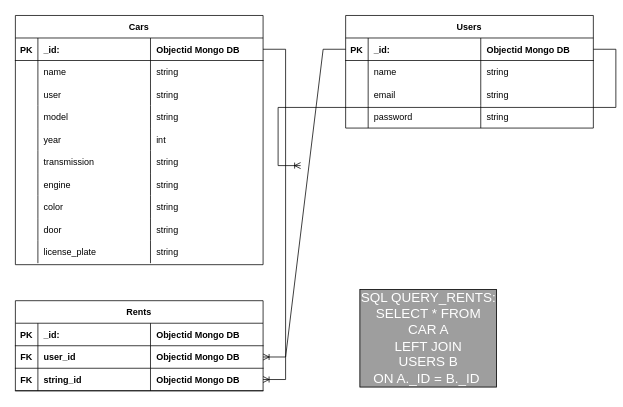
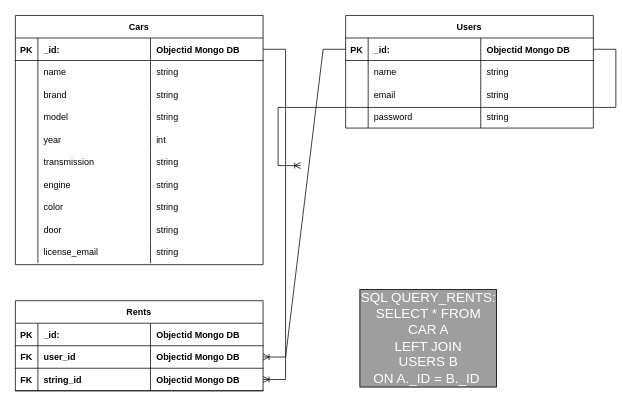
  <mxCell id="0" />
  <mxCell id="1" parent="0" />
  <mxCell id="2" value="Cars" style="shape=table;startSize=30;container=1;collapsible=1;childLayout=tableLayout;fixedRows=1;rowLines=0;fontStyle=1;align=center;resizeLast=1;" vertex="1" parent="1"><mxGeometry x="20" y="20" width="330" height="332" as="geometry" /></mxCell>
  <mxCell id="3" value="" style="shape=tableRow;horizontal=0;startSize=0;swimlaneHead=0;swimlaneBody=0;fillColor=none;collapsible=0;dropTarget=0;points=[[0,0.5],[1,0.5]];portConstraint=eastwest;top=0;left=0;right=0;bottom=1;" vertex="1" parent="2"><mxGeometry y="30" width="330" height="30" as="geometry" /></mxCell>
  <mxCell id="4" value="PK" style="shape=partialRectangle;connectable=0;fillColor=none;top=0;left=0;bottom=0;right=0;fontStyle=1;overflow=hidden;" vertex="1" parent="3"><mxGeometry width="30" height="30" as="geometry"><mxRectangle width="30" height="30" as="alternateBounds" /></mxGeometry></mxCell>
  <mxCell id="5" value="_id:" style="shape=partialRectangle;connectable=0;fillColor=none;top=0;left=0;bottom=0;right=0;align=left;spacingLeft=6;fontStyle=1;overflow=hidden;" vertex="1" parent="3"><mxGeometry x="30" width="150" height="30" as="geometry"><mxRectangle width="150" height="30" as="alternateBounds" /></mxGeometry></mxCell>
  <mxCell id="6" value="Objectid Mongo DB" style="shape=partialRectangle;connectable=0;fillColor=none;top=0;left=0;bottom=0;right=0;align=left;spacingLeft=6;fontStyle=1;overflow=hidden;" vertex="1" parent="3"><mxGeometry x="180" width="150" height="30" as="geometry"><mxRectangle width="150" height="30" as="alternateBounds" /></mxGeometry></mxCell>
  <mxCell id="7" value="" style="shape=tableRow;horizontal=0;startSize=0;swimlaneHead=0;swimlaneBody=0;fillColor=none;collapsible=0;dropTarget=0;points=[[0,0.5],[1,0.5]];portConstraint=eastwest;top=0;left=0;right=0;bottom=0;" vertex="1" parent="2"><mxGeometry y="60" width="330" height="30" as="geometry" /></mxCell>
  <mxCell id="8" value="" style="shape=partialRectangle;connectable=0;fillColor=none;top=0;left=0;bottom=0;right=0;editable=1;overflow=hidden;" vertex="1" parent="7"><mxGeometry width="30" height="30" as="geometry"><mxRectangle width="30" height="30" as="alternateBounds" /></mxGeometry></mxCell>
  <mxCell id="9" value="name" style="shape=partialRectangle;connectable=0;fillColor=none;top=0;left=0;bottom=0;right=0;align=left;spacingLeft=6;overflow=hidden;" vertex="1" parent="7"><mxGeometry x="30" width="150" height="30" as="geometry"><mxRectangle width="150" height="30" as="alternateBounds" /></mxGeometry></mxCell>
  <mxCell id="10" value="string" style="shape=partialRectangle;connectable=0;fillColor=none;top=0;left=0;bottom=0;right=0;align=left;spacingLeft=6;overflow=hidden;" vertex="1" parent="7"><mxGeometry x="180" width="150" height="30" as="geometry"><mxRectangle width="150" height="30" as="alternateBounds" /></mxGeometry></mxCell>
  <mxCell id="11" value="" style="shape=tableRow;horizontal=0;startSize=0;swimlaneHead=0;swimlaneBody=0;fillColor=none;collapsible=0;dropTarget=0;points=[[0,0.5],[1,0.5]];portConstraint=eastwest;top=0;left=0;right=0;bottom=0;" vertex="1" parent="2"><mxGeometry y="90" width="330" height="30" as="geometry" /></mxCell>
  <mxCell id="12" value="" style="shape=partialRectangle;connectable=0;fillColor=none;top=0;left=0;bottom=0;right=0;editable=1;overflow=hidden;" vertex="1" parent="11"><mxGeometry width="30" height="30" as="geometry"><mxRectangle width="30" height="30" as="alternateBounds" /></mxGeometry></mxCell>
- <mxCell id="13" value="user" style="shape=partialRectangle;connectable=0;fillColor=none;top=0;left=0;bottom=0;right=0;align=left;spacingLeft=6;overflow=hidden;" vertex="1" parent="11"><mxGeometry x="30" width="150" height="30" as="geometry"><mxRectangle width="150" height="30" as="alternateBounds" /></mxGeometry></mxCell>
+ <mxCell id="13" value="brand" style="shape=partialRectangle;connectable=0;fillColor=none;top=0;left=0;bottom=0;right=0;align=left;spacingLeft=6;overflow=hidden;" vertex="1" parent="11"><mxGeometry x="30" width="150" height="30" as="geometry"><mxRectangle width="150" height="30" as="alternateBounds" /></mxGeometry></mxCell>
  <mxCell id="14" value="string" style="shape=partialRectangle;connectable=0;fillColor=none;top=0;left=0;bottom=0;right=0;align=left;spacingLeft=6;overflow=hidden;" vertex="1" parent="11"><mxGeometry x="180" width="150" height="30" as="geometry"><mxRectangle width="150" height="30" as="alternateBounds" /></mxGeometry></mxCell>
  <mxCell id="15" style="shape=tableRow;horizontal=0;startSize=0;swimlaneHead=0;swimlaneBody=0;fillColor=none;collapsible=0;dropTarget=0;points=[[0,0.5],[1,0.5]];portConstraint=eastwest;top=0;left=0;right=0;bottom=0;" vertex="1" parent="2"><mxGeometry y="120" width="330" height="30" as="geometry" /></mxCell>
  <mxCell id="16" style="shape=partialRectangle;connectable=0;fillColor=none;top=0;left=0;bottom=0;right=0;editable=1;overflow=hidden;" vertex="1" parent="15"><mxGeometry width="30" height="30" as="geometry"><mxRectangle width="30" height="30" as="alternateBounds" /></mxGeometry></mxCell>
  <mxCell id="17" value="model" style="shape=partialRectangle;connectable=0;fillColor=none;top=0;left=0;bottom=0;right=0;align=left;spacingLeft=6;overflow=hidden;" vertex="1" parent="15"><mxGeometry x="30" width="150" height="30" as="geometry"><mxRectangle width="150" height="30" as="alternateBounds" /></mxGeometry></mxCell>
  <mxCell id="18" value="string" style="shape=partialRectangle;connectable=0;fillColor=none;top=0;left=0;bottom=0;right=0;align=left;spacingLeft=6;overflow=hidden;" vertex="1" parent="15"><mxGeometry x="180" width="150" height="30" as="geometry"><mxRectangle width="150" height="30" as="alternateBounds" /></mxGeometry></mxCell>
  <mxCell id="19" value="" style="shape=tableRow;horizontal=0;startSize=0;swimlaneHead=0;swimlaneBody=0;fillColor=none;collapsible=0;dropTarget=0;points=[[0,0.5],[1,0.5]];portConstraint=eastwest;top=0;left=0;right=0;bottom=0;" vertex="1" parent="2"><mxGeometry y="150" width="330" height="30" as="geometry" /></mxCell>
  <mxCell id="20" value="" style="shape=partialRectangle;connectable=0;fillColor=none;top=0;left=0;bottom=0;right=0;editable=1;overflow=hidden;" vertex="1" parent="19"><mxGeometry width="30" height="30" as="geometry"><mxRectangle width="30" height="30" as="alternateBounds" /></mxGeometry></mxCell>
  <mxCell id="21" value="year" style="shape=partialRectangle;connectable=0;fillColor=none;top=0;left=0;bottom=0;right=0;align=left;spacingLeft=6;overflow=hidden;" vertex="1" parent="19"><mxGeometry x="30" width="150" height="30" as="geometry"><mxRectangle width="150" height="30" as="alternateBounds" /></mxGeometry></mxCell>
  <mxCell id="22" value="int" style="shape=partialRectangle;connectable=0;fillColor=none;top=0;left=0;bottom=0;right=0;align=left;spacingLeft=6;overflow=hidden;" vertex="1" parent="19"><mxGeometry x="180" width="150" height="30" as="geometry"><mxRectangle width="150" height="30" as="alternateBounds" /></mxGeometry></mxCell>
  <mxCell id="23" style="shape=tableRow;horizontal=0;startSize=0;swimlaneHead=0;swimlaneBody=0;fillColor=none;collapsible=0;dropTarget=0;points=[[0,0.5],[1,0.5]];portConstraint=eastwest;top=0;left=0;right=0;bottom=0;" vertex="1" parent="2"><mxGeometry y="180" width="330" height="30" as="geometry" /></mxCell>
  <mxCell id="24" style="shape=partialRectangle;connectable=0;fillColor=none;top=0;left=0;bottom=0;right=0;editable=1;overflow=hidden;" vertex="1" parent="23"><mxGeometry width="30" height="30" as="geometry"><mxRectangle width="30" height="30" as="alternateBounds" /></mxGeometry></mxCell>
  <mxCell id="25" value="transmission" style="shape=partialRectangle;connectable=0;fillColor=none;top=0;left=0;bottom=0;right=0;align=left;spacingLeft=6;overflow=hidden;" vertex="1" parent="23"><mxGeometry x="30" width="150" height="30" as="geometry"><mxRectangle width="150" height="30" as="alternateBounds" /></mxGeometry></mxCell>
  <mxCell id="26" value="string" style="shape=partialRectangle;connectable=0;fillColor=none;top=0;left=0;bottom=0;right=0;align=left;spacingLeft=6;overflow=hidden;" vertex="1" parent="23"><mxGeometry x="180" width="150" height="30" as="geometry"><mxRectangle width="150" height="30" as="alternateBounds" /></mxGeometry></mxCell>
  <mxCell id="27" style="shape=tableRow;horizontal=0;startSize=0;swimlaneHead=0;swimlaneBody=0;fillColor=none;collapsible=0;dropTarget=0;points=[[0,0.5],[1,0.5]];portConstraint=eastwest;top=0;left=0;right=0;bottom=0;" vertex="1" parent="2"><mxGeometry y="210" width="330" height="30" as="geometry" /></mxCell>
  <mxCell id="28" style="shape=partialRectangle;connectable=0;fillColor=none;top=0;left=0;bottom=0;right=0;editable=1;overflow=hidden;" vertex="1" parent="27"><mxGeometry width="30" height="30" as="geometry"><mxRectangle width="30" height="30" as="alternateBounds" /></mxGeometry></mxCell>
  <mxCell id="29" value="engine" style="shape=partialRectangle;connectable=0;fillColor=none;top=0;left=0;bottom=0;right=0;align=left;spacingLeft=6;overflow=hidden;" vertex="1" parent="27"><mxGeometry x="30" width="150" height="30" as="geometry"><mxRectangle width="150" height="30" as="alternateBounds" /></mxGeometry></mxCell>
  <mxCell id="30" value="string" style="shape=partialRectangle;connectable=0;fillColor=none;top=0;left=0;bottom=0;right=0;align=left;spacingLeft=6;overflow=hidden;" vertex="1" parent="27"><mxGeometry x="180" width="150" height="30" as="geometry"><mxRectangle width="150" height="30" as="alternateBounds" /></mxGeometry></mxCell>
  <mxCell id="31" style="shape=tableRow;horizontal=0;startSize=0;swimlaneHead=0;swimlaneBody=0;fillColor=none;collapsible=0;dropTarget=0;points=[[0,0.5],[1,0.5]];portConstraint=eastwest;top=0;left=0;right=0;bottom=0;" vertex="1" parent="2"><mxGeometry y="240" width="330" height="30" as="geometry" /></mxCell>
  <mxCell id="32" style="shape=partialRectangle;connectable=0;fillColor=none;top=0;left=0;bottom=0;right=0;editable=1;overflow=hidden;" vertex="1" parent="31"><mxGeometry width="30" height="30" as="geometry"><mxRectangle width="30" height="30" as="alternateBounds" /></mxGeometry></mxCell>
  <mxCell id="33" value="color" style="shape=partialRectangle;connectable=0;fillColor=none;top=0;left=0;bottom=0;right=0;align=left;spacingLeft=6;overflow=hidden;" vertex="1" parent="31"><mxGeometry x="30" width="150" height="30" as="geometry"><mxRectangle width="150" height="30" as="alternateBounds" /></mxGeometry></mxCell>
  <mxCell id="34" value="string" style="shape=partialRectangle;connectable=0;fillColor=none;top=0;left=0;bottom=0;right=0;align=left;spacingLeft=6;overflow=hidden;" vertex="1" parent="31"><mxGeometry x="180" width="150" height="30" as="geometry"><mxRectangle width="150" height="30" as="alternateBounds" /></mxGeometry></mxCell>
  <mxCell id="35" style="shape=tableRow;horizontal=0;startSize=0;swimlaneHead=0;swimlaneBody=0;fillColor=none;collapsible=0;dropTarget=0;points=[[0,0.5],[1,0.5]];portConstraint=eastwest;top=0;left=0;right=0;bottom=0;" vertex="1" parent="2"><mxGeometry y="270" width="330" height="30" as="geometry" /></mxCell>
  <mxCell id="36" style="shape=partialRectangle;connectable=0;fillColor=none;top=0;left=0;bottom=0;right=0;editable=1;overflow=hidden;" vertex="1" parent="35"><mxGeometry width="30" height="30" as="geometry"><mxRectangle width="30" height="30" as="alternateBounds" /></mxGeometry></mxCell>
  <mxCell id="37" value="door" style="shape=partialRectangle;connectable=0;fillColor=none;top=0;left=0;bottom=0;right=0;align=left;spacingLeft=6;overflow=hidden;" vertex="1" parent="35"><mxGeometry x="30" width="150" height="30" as="geometry"><mxRectangle width="150" height="30" as="alternateBounds" /></mxGeometry></mxCell>
  <mxCell id="38" value="string" style="shape=partialRectangle;connectable=0;fillColor=none;top=0;left=0;bottom=0;right=0;align=left;spacingLeft=6;overflow=hidden;" vertex="1" parent="35"><mxGeometry x="180" width="150" height="30" as="geometry"><mxRectangle width="150" height="30" as="alternateBounds" /></mxGeometry></mxCell>
  <mxCell id="39" style="shape=tableRow;horizontal=0;startSize=0;swimlaneHead=0;swimlaneBody=0;fillColor=none;collapsible=0;dropTarget=0;points=[[0,0.5],[1,0.5]];portConstraint=eastwest;top=0;left=0;right=0;bottom=0;" vertex="1" parent="2"><mxGeometry y="300" width="330" height="30" as="geometry" /></mxCell>
  <mxCell id="40" style="shape=partialRectangle;connectable=0;fillColor=none;top=0;left=0;bottom=0;right=0;editable=1;overflow=hidden;" vertex="1" parent="39"><mxGeometry width="30" height="30" as="geometry"><mxRectangle width="30" height="30" as="alternateBounds" /></mxGeometry></mxCell>
- <mxCell id="41" value="license_plate" style="shape=partialRectangle;connectable=0;fillColor=none;top=0;left=0;bottom=0;right=0;align=left;spacingLeft=6;overflow=hidden;" vertex="1" parent="39"><mxGeometry x="30" width="150" height="30" as="geometry"><mxRectangle width="150" height="30" as="alternateBounds" /></mxGeometry></mxCell>
+ <mxCell id="41" value="license_email" style="shape=partialRectangle;connectable=0;fillColor=none;top=0;left=0;bottom=0;right=0;align=left;spacingLeft=6;overflow=hidden;" vertex="1" parent="39"><mxGeometry x="30" width="150" height="30" as="geometry"><mxRectangle width="150" height="30" as="alternateBounds" /></mxGeometry></mxCell>
  <mxCell id="42" value="string" style="shape=partialRectangle;connectable=0;fillColor=none;top=0;left=0;bottom=0;right=0;align=left;spacingLeft=6;overflow=hidden;" vertex="1" parent="39"><mxGeometry x="180" width="150" height="30" as="geometry"><mxRectangle width="150" height="30" as="alternateBounds" /></mxGeometry></mxCell>
  <mxCell id="43" value="Users" style="shape=table;startSize=30;container=1;collapsible=1;childLayout=tableLayout;fixedRows=1;rowLines=0;fontStyle=1;align=center;resizeLast=1;" vertex="1" parent="1"><mxGeometry x="460" y="20" width="330" height="150" as="geometry" /></mxCell>
  <mxCell id="44" value="" style="shape=tableRow;horizontal=0;startSize=0;swimlaneHead=0;swimlaneBody=0;fillColor=none;collapsible=0;dropTarget=0;points=[[0,0.5],[1,0.5]];portConstraint=eastwest;top=0;left=0;right=0;bottom=1;" vertex="1" parent="43"><mxGeometry y="30" width="330" height="30" as="geometry" /></mxCell>
  <mxCell id="45" value="PK" style="shape=partialRectangle;connectable=0;fillColor=none;top=0;left=0;bottom=0;right=0;fontStyle=1;overflow=hidden;" vertex="1" parent="44"><mxGeometry width="30" height="30" as="geometry"><mxRectangle width="30" height="30" as="alternateBounds" /></mxGeometry></mxCell>
  <mxCell id="46" value="_id:" style="shape=partialRectangle;connectable=0;fillColor=none;top=0;left=0;bottom=0;right=0;align=left;spacingLeft=6;fontStyle=1;overflow=hidden;" vertex="1" parent="44"><mxGeometry x="30" width="150" height="30" as="geometry"><mxRectangle width="150" height="30" as="alternateBounds" /></mxGeometry></mxCell>
  <mxCell id="47" value="Objectid Mongo DB" style="shape=partialRectangle;connectable=0;fillColor=none;top=0;left=0;bottom=0;right=0;align=left;spacingLeft=6;fontStyle=1;overflow=hidden;" vertex="1" parent="44"><mxGeometry x="180" width="150" height="30" as="geometry"><mxRectangle width="150" height="30" as="alternateBounds" /></mxGeometry></mxCell>
  <mxCell id="48" value="" style="shape=tableRow;horizontal=0;startSize=0;swimlaneHead=0;swimlaneBody=0;fillColor=none;collapsible=0;dropTarget=0;points=[[0,0.5],[1,0.5]];portConstraint=eastwest;top=0;left=0;right=0;bottom=0;" vertex="1" parent="43"><mxGeometry y="60" width="330" height="30" as="geometry" /></mxCell>
  <mxCell id="49" value="" style="shape=partialRectangle;connectable=0;fillColor=none;top=0;left=0;bottom=0;right=0;editable=1;overflow=hidden;" vertex="1" parent="48"><mxGeometry width="30" height="30" as="geometry"><mxRectangle width="30" height="30" as="alternateBounds" /></mxGeometry></mxCell>
  <mxCell id="50" value="name" style="shape=partialRectangle;connectable=0;fillColor=none;top=0;left=0;bottom=0;right=0;align=left;spacingLeft=6;overflow=hidden;" vertex="1" parent="48"><mxGeometry x="30" width="150" height="30" as="geometry"><mxRectangle width="150" height="30" as="alternateBounds" /></mxGeometry></mxCell>
  <mxCell id="51" value="string" style="shape=partialRectangle;connectable=0;fillColor=none;top=0;left=0;bottom=0;right=0;align=left;spacingLeft=6;overflow=hidden;" vertex="1" parent="48"><mxGeometry x="180" width="150" height="30" as="geometry"><mxRectangle width="150" height="30" as="alternateBounds" /></mxGeometry></mxCell>
  <mxCell id="52" value="" style="shape=tableRow;horizontal=0;startSize=0;swimlaneHead=0;swimlaneBody=0;fillColor=none;collapsible=0;dropTarget=0;points=[[0,0.5],[1,0.5]];portConstraint=eastwest;top=0;left=0;right=0;bottom=0;" vertex="1" parent="43"><mxGeometry y="90" width="330" height="30" as="geometry" /></mxCell>
  <mxCell id="53" value="" style="shape=partialRectangle;connectable=0;fillColor=none;top=0;left=0;bottom=0;right=0;editable=1;overflow=hidden;" vertex="1" parent="52"><mxGeometry width="30" height="30" as="geometry"><mxRectangle width="30" height="30" as="alternateBounds" /></mxGeometry></mxCell>
  <mxCell id="54" value="email" style="shape=partialRectangle;connectable=0;fillColor=none;top=0;left=0;bottom=0;right=0;align=left;spacingLeft=6;overflow=hidden;" vertex="1" parent="52"><mxGeometry x="30" width="150" height="30" as="geometry"><mxRectangle width="150" height="30" as="alternateBounds" /></mxGeometry></mxCell>
  <mxCell id="55" value="string" style="shape=partialRectangle;connectable=0;fillColor=none;top=0;left=0;bottom=0;right=0;align=left;spacingLeft=6;overflow=hidden;" vertex="1" parent="52"><mxGeometry x="180" width="150" height="30" as="geometry"><mxRectangle width="150" height="30" as="alternateBounds" /></mxGeometry></mxCell>
  <mxCell id="56" style="shape=tableRow;horizontal=0;startSize=0;swimlaneHead=0;swimlaneBody=0;fillColor=none;collapsible=0;dropTarget=0;points=[[0,0.5],[1,0.5]];portConstraint=eastwest;top=0;left=0;right=0;bottom=0;" vertex="1" parent="43"><mxGeometry y="120" width="330" height="30" as="geometry" /></mxCell>
  <mxCell id="57" style="shape=partialRectangle;connectable=0;fillColor=none;top=0;left=0;bottom=0;right=0;editable=1;overflow=hidden;" vertex="1" parent="56"><mxGeometry width="30" height="30" as="geometry"><mxRectangle width="30" height="30" as="alternateBounds" /></mxGeometry></mxCell>
  <mxCell id="58" value="password" style="shape=partialRectangle;connectable=0;fillColor=none;top=0;left=0;bottom=0;right=0;align=left;spacingLeft=6;overflow=hidden;" vertex="1" parent="56"><mxGeometry x="30" width="150" height="30" as="geometry"><mxRectangle width="150" height="30" as="alternateBounds" /></mxGeometry></mxCell>
  <mxCell id="59" value="string" style="shape=partialRectangle;connectable=0;fillColor=none;top=0;left=0;bottom=0;right=0;align=left;spacingLeft=6;overflow=hidden;" vertex="1" parent="56"><mxGeometry x="180" width="150" height="30" as="geometry"><mxRectangle width="150" height="30" as="alternateBounds" /></mxGeometry></mxCell>
  <mxCell id="60" value="Rents" style="shape=table;startSize=30;container=1;collapsible=1;childLayout=tableLayout;fixedRows=1;rowLines=0;fontStyle=1;align=center;resizeLast=1;" vertex="1" parent="1"><mxGeometry x="20" y="400" width="330" height="120" as="geometry" /></mxCell>
  <mxCell id="61" value="" style="shape=tableRow;horizontal=0;startSize=0;swimlaneHead=0;swimlaneBody=0;fillColor=none;collapsible=0;dropTarget=0;points=[[0,0.5],[1,0.5]];portConstraint=eastwest;top=0;left=0;right=0;bottom=1;" vertex="1" parent="60"><mxGeometry y="30" width="330" height="30" as="geometry" /></mxCell>
  <mxCell id="62" value="PK" style="shape=partialRectangle;connectable=0;fillColor=none;top=0;left=0;bottom=0;right=0;fontStyle=1;overflow=hidden;" vertex="1" parent="61"><mxGeometry width="30" height="30" as="geometry"><mxRectangle width="30" height="30" as="alternateBounds" /></mxGeometry></mxCell>
  <mxCell id="63" value="_id:" style="shape=partialRectangle;connectable=0;fillColor=none;top=0;left=0;bottom=0;right=0;align=left;spacingLeft=6;fontStyle=1;overflow=hidden;" vertex="1" parent="61"><mxGeometry x="30" width="150" height="30" as="geometry"><mxRectangle width="150" height="30" as="alternateBounds" /></mxGeometry></mxCell>
  <mxCell id="64" value="Objectid Mongo DB" style="shape=partialRectangle;connectable=0;fillColor=none;top=0;left=0;bottom=0;right=0;align=left;spacingLeft=6;fontStyle=1;overflow=hidden;" vertex="1" parent="61"><mxGeometry x="180" width="150" height="30" as="geometry"><mxRectangle width="150" height="30" as="alternateBounds" /></mxGeometry></mxCell>
  <mxCell id="65" style="shape=tableRow;horizontal=0;startSize=0;swimlaneHead=0;swimlaneBody=0;fillColor=none;collapsible=0;dropTarget=0;points=[[0,0.5],[1,0.5]];portConstraint=eastwest;top=0;left=0;right=0;bottom=1;" vertex="1" parent="60"><mxGeometry y="60" width="330" height="30" as="geometry" /></mxCell>
  <mxCell id="66" value="FK" style="shape=partialRectangle;connectable=0;fillColor=none;top=0;left=0;bottom=0;right=0;fontStyle=1;overflow=hidden;" vertex="1" parent="65"><mxGeometry width="30" height="30" as="geometry"><mxRectangle width="30" height="30" as="alternateBounds" /></mxGeometry></mxCell>
  <mxCell id="67" value="user_id" style="shape=partialRectangle;connectable=0;fillColor=none;top=0;left=0;bottom=0;right=0;align=left;spacingLeft=6;fontStyle=1;overflow=hidden;" vertex="1" parent="65"><mxGeometry x="30" width="150" height="30" as="geometry"><mxRectangle width="150" height="30" as="alternateBounds" /></mxGeometry></mxCell>
  <mxCell id="68" value="Objectid Mongo DB" style="shape=partialRectangle;connectable=0;fillColor=none;top=0;left=0;bottom=0;right=0;align=left;spacingLeft=6;fontStyle=1;overflow=hidden;" vertex="1" parent="65"><mxGeometry x="180" width="150" height="30" as="geometry"><mxRectangle width="150" height="30" as="alternateBounds" /></mxGeometry></mxCell>
  <mxCell id="69" style="shape=tableRow;horizontal=0;startSize=0;swimlaneHead=0;swimlaneBody=0;fillColor=none;collapsible=0;dropTarget=0;points=[[0,0.5],[1,0.5]];portConstraint=eastwest;top=0;left=0;right=0;bottom=1;" vertex="1" parent="60"><mxGeometry y="90" width="330" height="30" as="geometry" /></mxCell>
  <mxCell id="70" value="FK" style="shape=partialRectangle;connectable=0;fillColor=none;top=0;left=0;bottom=0;right=0;fontStyle=1;overflow=hidden;" vertex="1" parent="69"><mxGeometry width="30" height="30" as="geometry"><mxRectangle width="30" height="30" as="alternateBounds" /></mxGeometry></mxCell>
  <mxCell id="71" value="string_id" style="shape=partialRectangle;connectable=0;fillColor=none;top=0;left=0;bottom=0;right=0;align=left;spacingLeft=6;fontStyle=1;overflow=hidden;" vertex="1" parent="69"><mxGeometry x="30" width="150" height="30" as="geometry"><mxRectangle width="150" height="30" as="alternateBounds" /></mxGeometry></mxCell>
  <mxCell id="72" value="Objectid Mongo DB" style="shape=partialRectangle;connectable=0;fillColor=none;top=0;left=0;bottom=0;right=0;align=left;spacingLeft=6;fontStyle=1;overflow=hidden;" vertex="1" parent="69"><mxGeometry x="180" width="150" height="30" as="geometry"><mxRectangle width="150" height="30" as="alternateBounds" /></mxGeometry></mxCell>
  <mxCell id="73" value="" style="edgeStyle=entityRelationEdgeStyle;fontSize=12;html=1;endArrow=ERoneToMany;rounded=0;" edge="1" parent="1" source="44"><mxGeometry width="100" height="100" relative="1" as="geometry"><mxPoint x="300" y="320" as="sourcePoint" /><mxPoint x="400" y="220" as="targetPoint" /></mxGeometry></mxCell>
  <mxCell id="74" value="" style="edgeStyle=entityRelationEdgeStyle;fontSize=12;html=1;endArrow=ERoneToMany;rounded=0;" edge="1" parent="1" source="44" target="65"><mxGeometry width="100" height="100" relative="1" as="geometry"><mxPoint x="300" y="310" as="sourcePoint" /><mxPoint x="400" y="210" as="targetPoint" /></mxGeometry></mxCell>
  <mxCell id="75" value="" style="edgeStyle=entityRelationEdgeStyle;fontSize=12;html=1;endArrow=ERoneToMany;rounded=0;" edge="1" parent="1" source="3" target="69"><mxGeometry width="100" height="100" relative="1" as="geometry"><mxPoint x="300" y="310" as="sourcePoint" /><mxPoint x="-40" y="490" as="targetPoint" /></mxGeometry></mxCell>
  <mxCell id="76" value="SQL QUERY_RENTS:&lt;br style=&quot;font-size: 18px;&quot;&gt;SELECT * FROM&lt;br style=&quot;font-size: 18px;&quot;&gt;CAR A&lt;br style=&quot;font-size: 18px;&quot;&gt;LEFT JOIN&lt;br style=&quot;font-size: 18px;&quot;&gt;USERS B&lt;br style=&quot;font-size: 18px;&quot;&gt;ON A._ID = B._ID&amp;nbsp;" style="text;html=1;resizable=0;autosize=1;align=center;verticalAlign=middle;points=[];fillColor=none;strokeColor=none;rounded=0;labelBorderColor=default;labelBackgroundColor=#9E9E9E;fontColor=#FFFFFF;fontSize=18;" vertex="1" parent="1"><mxGeometry x="470" y="380" width="200" height="140" as="geometry" /></mxCell>
